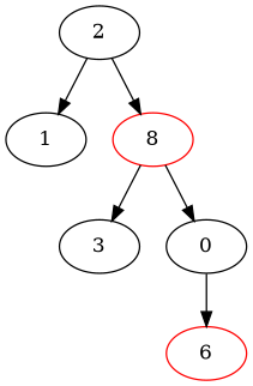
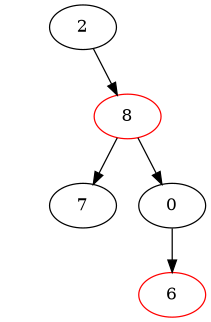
  digraph {
    node [color=black]
    n1 [label=2]
-   n2 [label=1]
    n3 [color=red label=8]
-   n4 [label=3]
+   n4 [label=7]
    n5 [label=0]
    n6 [color=red label=6]
-   n1 -> n2
    n1 -> n3
    n3 -> n4
    n3 -> n5
    n5 -> n6
  }
